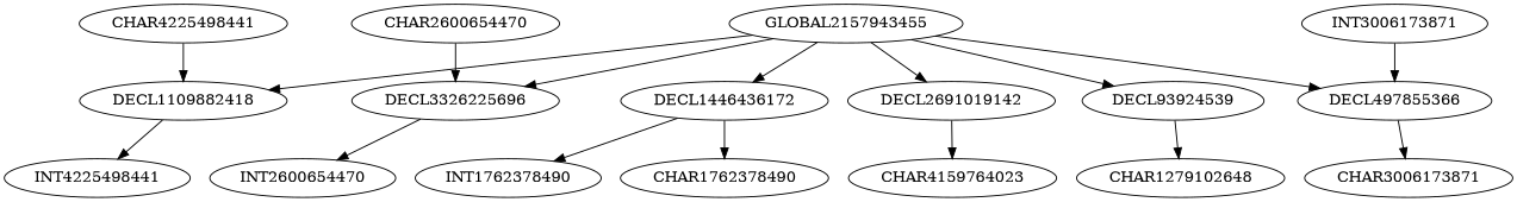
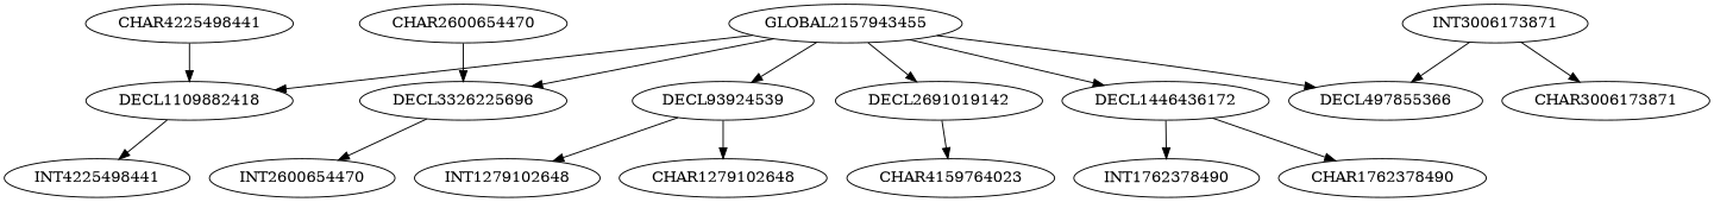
  digraph {
    GLOBAL2157943455
    DECL93924539
    DECL1109882418
    DECL3326225696
    DECL2691019142
    DECL497855366
    DECL1446436172
+   INT1279102648
    CHAR1279102648
    INT4225498441
    INT2600654470
    CHAR4159764023
    CHAR3006173871
    INT1762378490
    CHAR1762378490
    CHAR4225498441
    CHAR2600654470
    INT3006173871
    GLOBAL2157943455 -> DECL93924539
    GLOBAL2157943455 -> DECL1109882418
    GLOBAL2157943455 -> DECL3326225696
    GLOBAL2157943455 -> DECL2691019142
    GLOBAL2157943455 -> DECL497855366
    GLOBAL2157943455 -> DECL1446436172
+   DECL93924539 -> INT1279102648
    DECL93924539 -> CHAR1279102648
    DECL1109882418 -> INT4225498441
    DECL3326225696 -> INT2600654470
    DECL2691019142 -> CHAR4159764023
-   DECL497855366 -> CHAR3006173871
+   INT3006173871 -> CHAR3006173871
    DECL1446436172 -> INT1762378490
    DECL1446436172 -> CHAR1762378490
    CHAR4225498441 -> DECL1109882418
    CHAR2600654470 -> DECL3326225696
    INT3006173871 -> DECL497855366
  }
